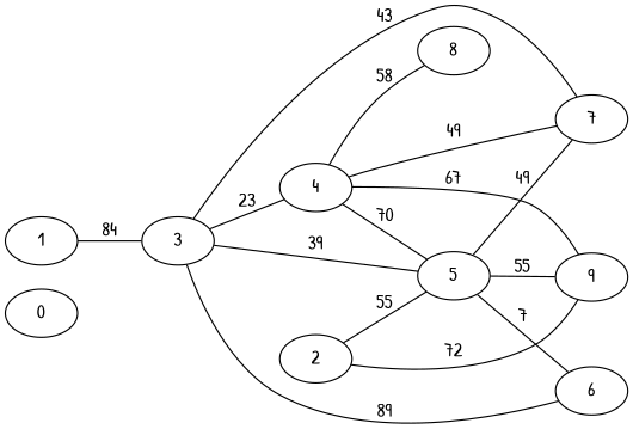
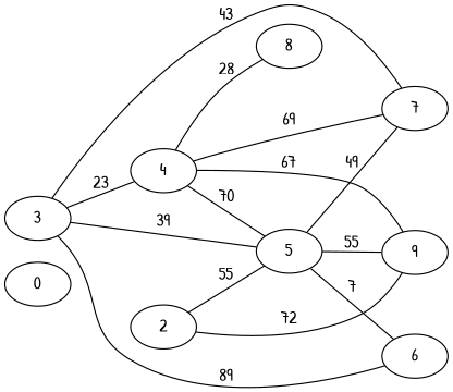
  graph {
    fontname="Patrick Hand"
    rankdir=LR
    node [fontname="Patrick Hand"]
    edge [fontname="Patrick Hand"]
    0
-   1
    3
    5
    4
    6
    7
    2
    9
    8
-   1 -- 3 [label=84]
    3 -- 5 [label=39]
    3 -- 4 [label=23]
    3 -- 6 [label=89]
    3 -- 7 [label=43]
    5 -- 6 [label=7]
    5 -- 7 [label=49]
    5 -- 9 [label=55]
    4 -- 5 [label=70]
-   4 -- 7 [label=49]
+   4 -- 7 [label=69]
    4 -- 9 [label=67]
-   4 -- 8 [label=58]
+   4 -- 8 [label=28]
    2 -- 5 [label=55]
    2 -- 9 [label=72]
  }
